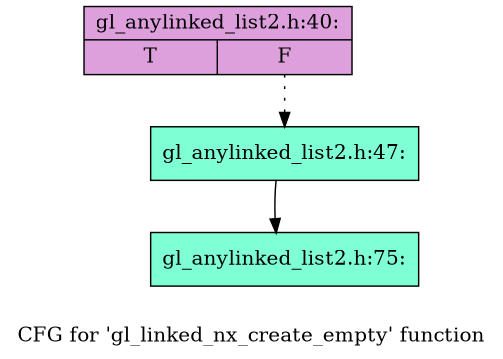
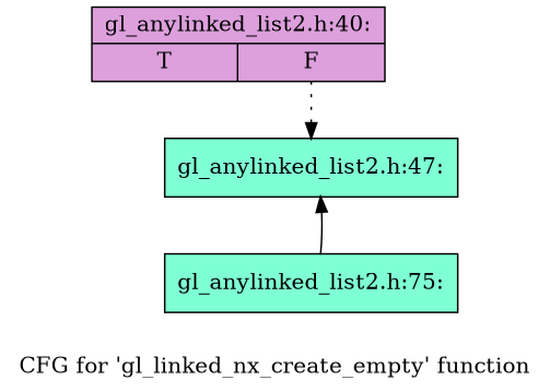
  digraph {
    label="CFG for 'gl_linked_nx_create_empty' function"
    node [fillcolor=aquamarine shape=record style=filled]
    n1 [fillcolor=plum label="{gl_anylinked_list2.h:40:|{<s0>T|<s1>F}}"]
    n2 [label="{gl_anylinked_list2.h:47:}"]
    n3 [label="{gl_anylinked_list2.h:75:}"]
    n1 -> n2 [style=dotted tailport=s1]
-   n2 -> n3 [style=solid]
+   n3 -> n2 [style=solid]
  }
